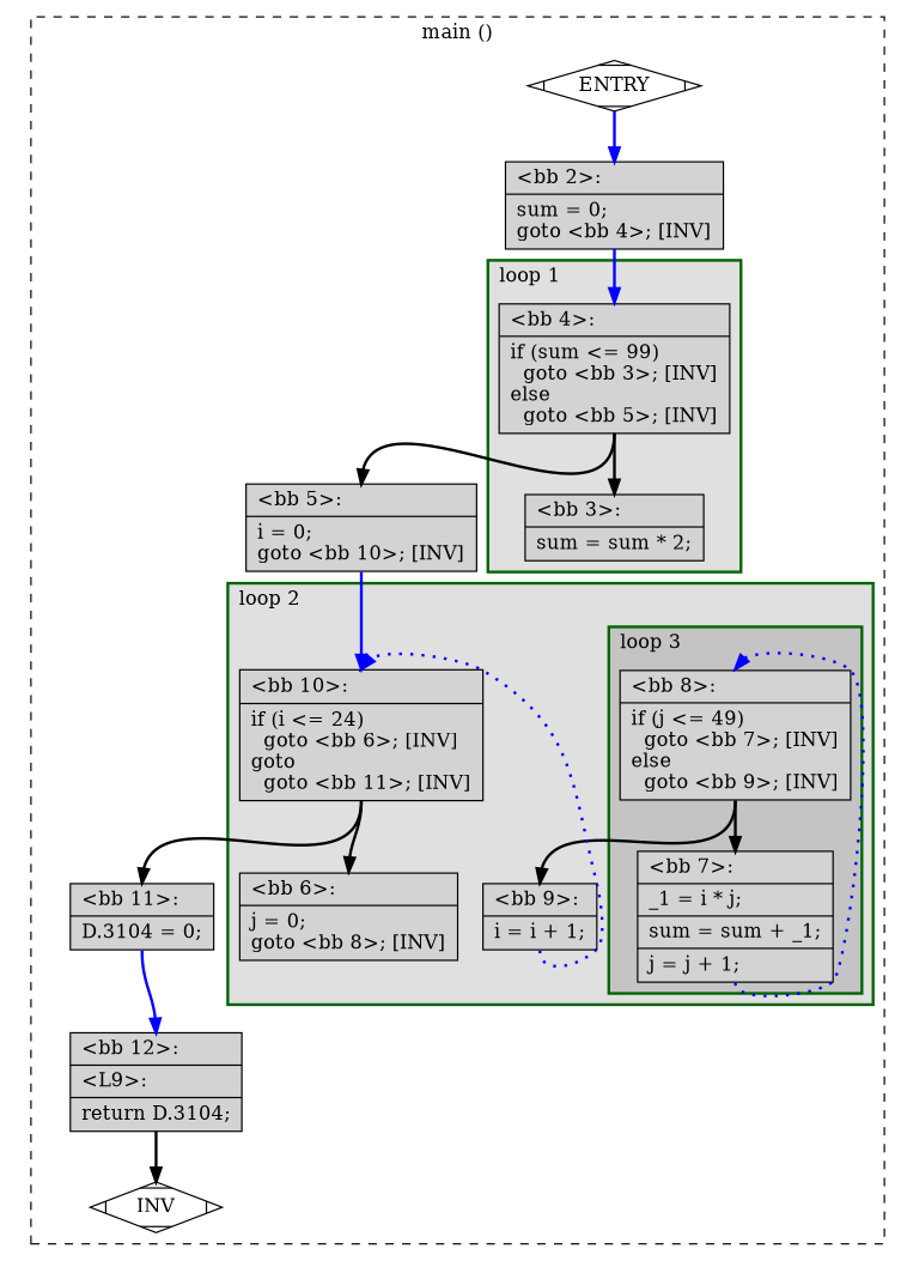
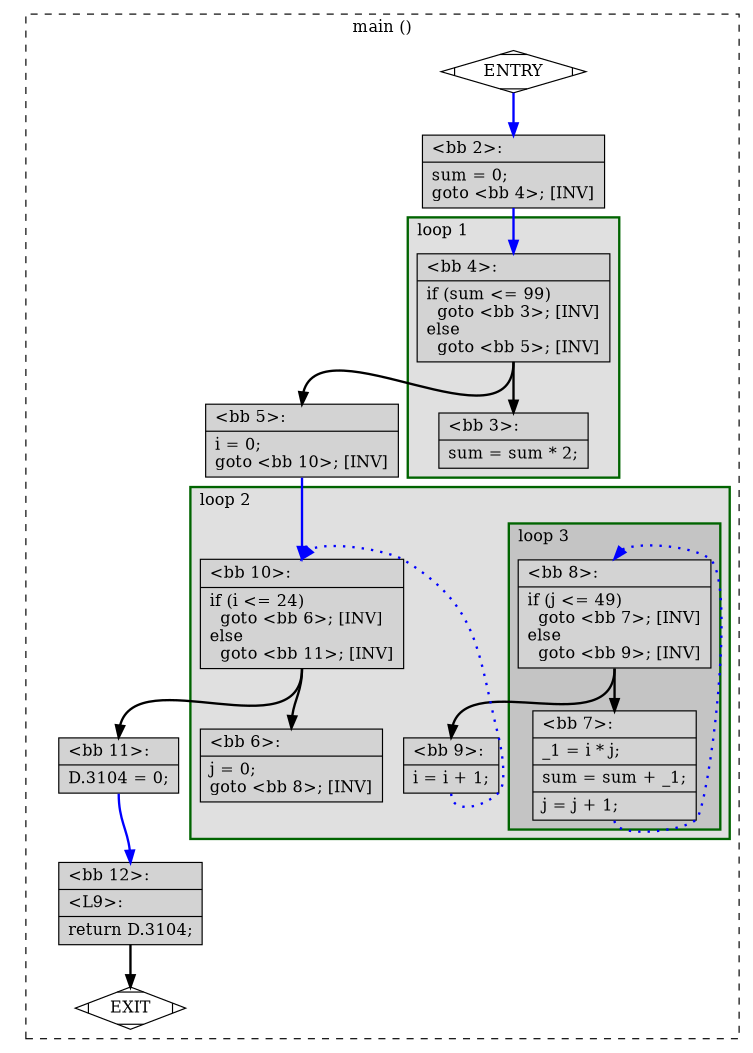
  digraph {
    node [fillcolor=lightgrey shape=record style=filled]
    edge [color=black constraint=true headport=n style="solid,bold" tailport=s weight=10]
    n1 [label="{\<bb\ 8\>:\l|if\ (j\ \<=\ 49)\l\ \ goto\ \<bb\ 7\>;\ [INV]\lelse\l\ \ goto\ \<bb\ 9\>;\ [INV]\l}"]
    n2 [label="{\<bb\ 7\>:\l|_1\ =\ i\ *\ j;\l|sum\ =\ sum\ +\ _1;\l|j\ =\ j\ +\ 1;\l}"]
-   n3 [label="{\<bb\ 10\>:\l|if\ (i\ \<=\ 24)\l\ \ goto\ \<bb\ 6\>;\ [INV]\lgoto\l\ \ goto\ \<bb\ 11\>;\ [INV]\l}"]
+   n3 [label="{\<bb\ 10\>:\l|if\ (i\ \<=\ 24)\l\ \ goto\ \<bb\ 6\>;\ [INV]\lelse\l\ \ goto\ \<bb\ 11\>;\ [INV]\l}"]
    n4 [label="{\<bb\ 6\>:\l|j\ =\ 0;\lgoto\ \<bb\ 8\>;\ [INV]\l}"]
    n5 [label="{\<bb\ 9\>:\l|i\ =\ i\ +\ 1;\l}"]
    n6 [label="{\<bb\ 4\>:\l|if\ (sum\ \<=\ 99)\l\ \ goto\ \<bb\ 3\>;\ [INV]\lelse\l\ \ goto\ \<bb\ 5\>;\ [INV]\l}"]
    n7 [label="{\<bb\ 3\>:\l|sum\ =\ sum\ *\ 2;\l}"]
    n8 [label="{\<bb\ 11\>:\l|D.3104\ =\ 0;\l}"]
    n9 [label="{\<bb\ 5\>:\l|i\ =\ 0;\lgoto\ \<bb\ 10\>;\ [INV]\l}"]
    n10 [fillcolor=white label=ENTRY shape=Mdiamond]
-   n11 [fillcolor=white label=INV shape=Mdiamond]
+   n11 [fillcolor=white label=EXIT shape=Mdiamond]
    n12 [label="{\<bb\ 2\>:\l|sum\ =\ 0;\lgoto\ \<bb\ 4\>;\ [INV]\l}"]
    n13 [label="{\<bb\ 12\>:\l|\<L9\>:\l|return\ D.3104;\l}"]
    subgraph cluster_1 {
      color=black
      label="main ()"
      style=dashed
      n8
      n9
      n10
      n11
      n12
      n13
      subgraph cluster_2 {
        color=darkgreen
        fillcolor=grey88
        label="loop 2"
        labeljust=l
        penwidth=2
        style=filled
        n3
        n4
        n5
        subgraph cluster_3 {
          color=darkgreen
          fillcolor=grey77
          label="loop 3"
          labeljust=l
          penwidth=2
          style=filled
          n1
          n2
        }
      }
      subgraph cluster_4 {
        color=darkgreen
        fillcolor=grey88
        label="loop 1"
        labeljust=l
        penwidth=2
        style=filled
        n6
        n7
      }
    }
    n1 -> n2
    n1 -> n5
    n2 -> n1 [color=blue constraint=false style="dotted,bold"]
    n3 -> n4
    n3 -> n8
    n5 -> n3 [color=blue constraint=false style="dotted,bold"]
    n6 -> n7
    n6 -> n9
    n8 -> n13 [color=blue weight=100]
    n9 -> n3 [color=blue weight=100]
    n10 -> n11 [style=invis color="" weight=""]
    n10 -> n12 [color=blue weight=100]
    n12 -> n6 [color=blue weight=100]
    n13 -> n11
  }
